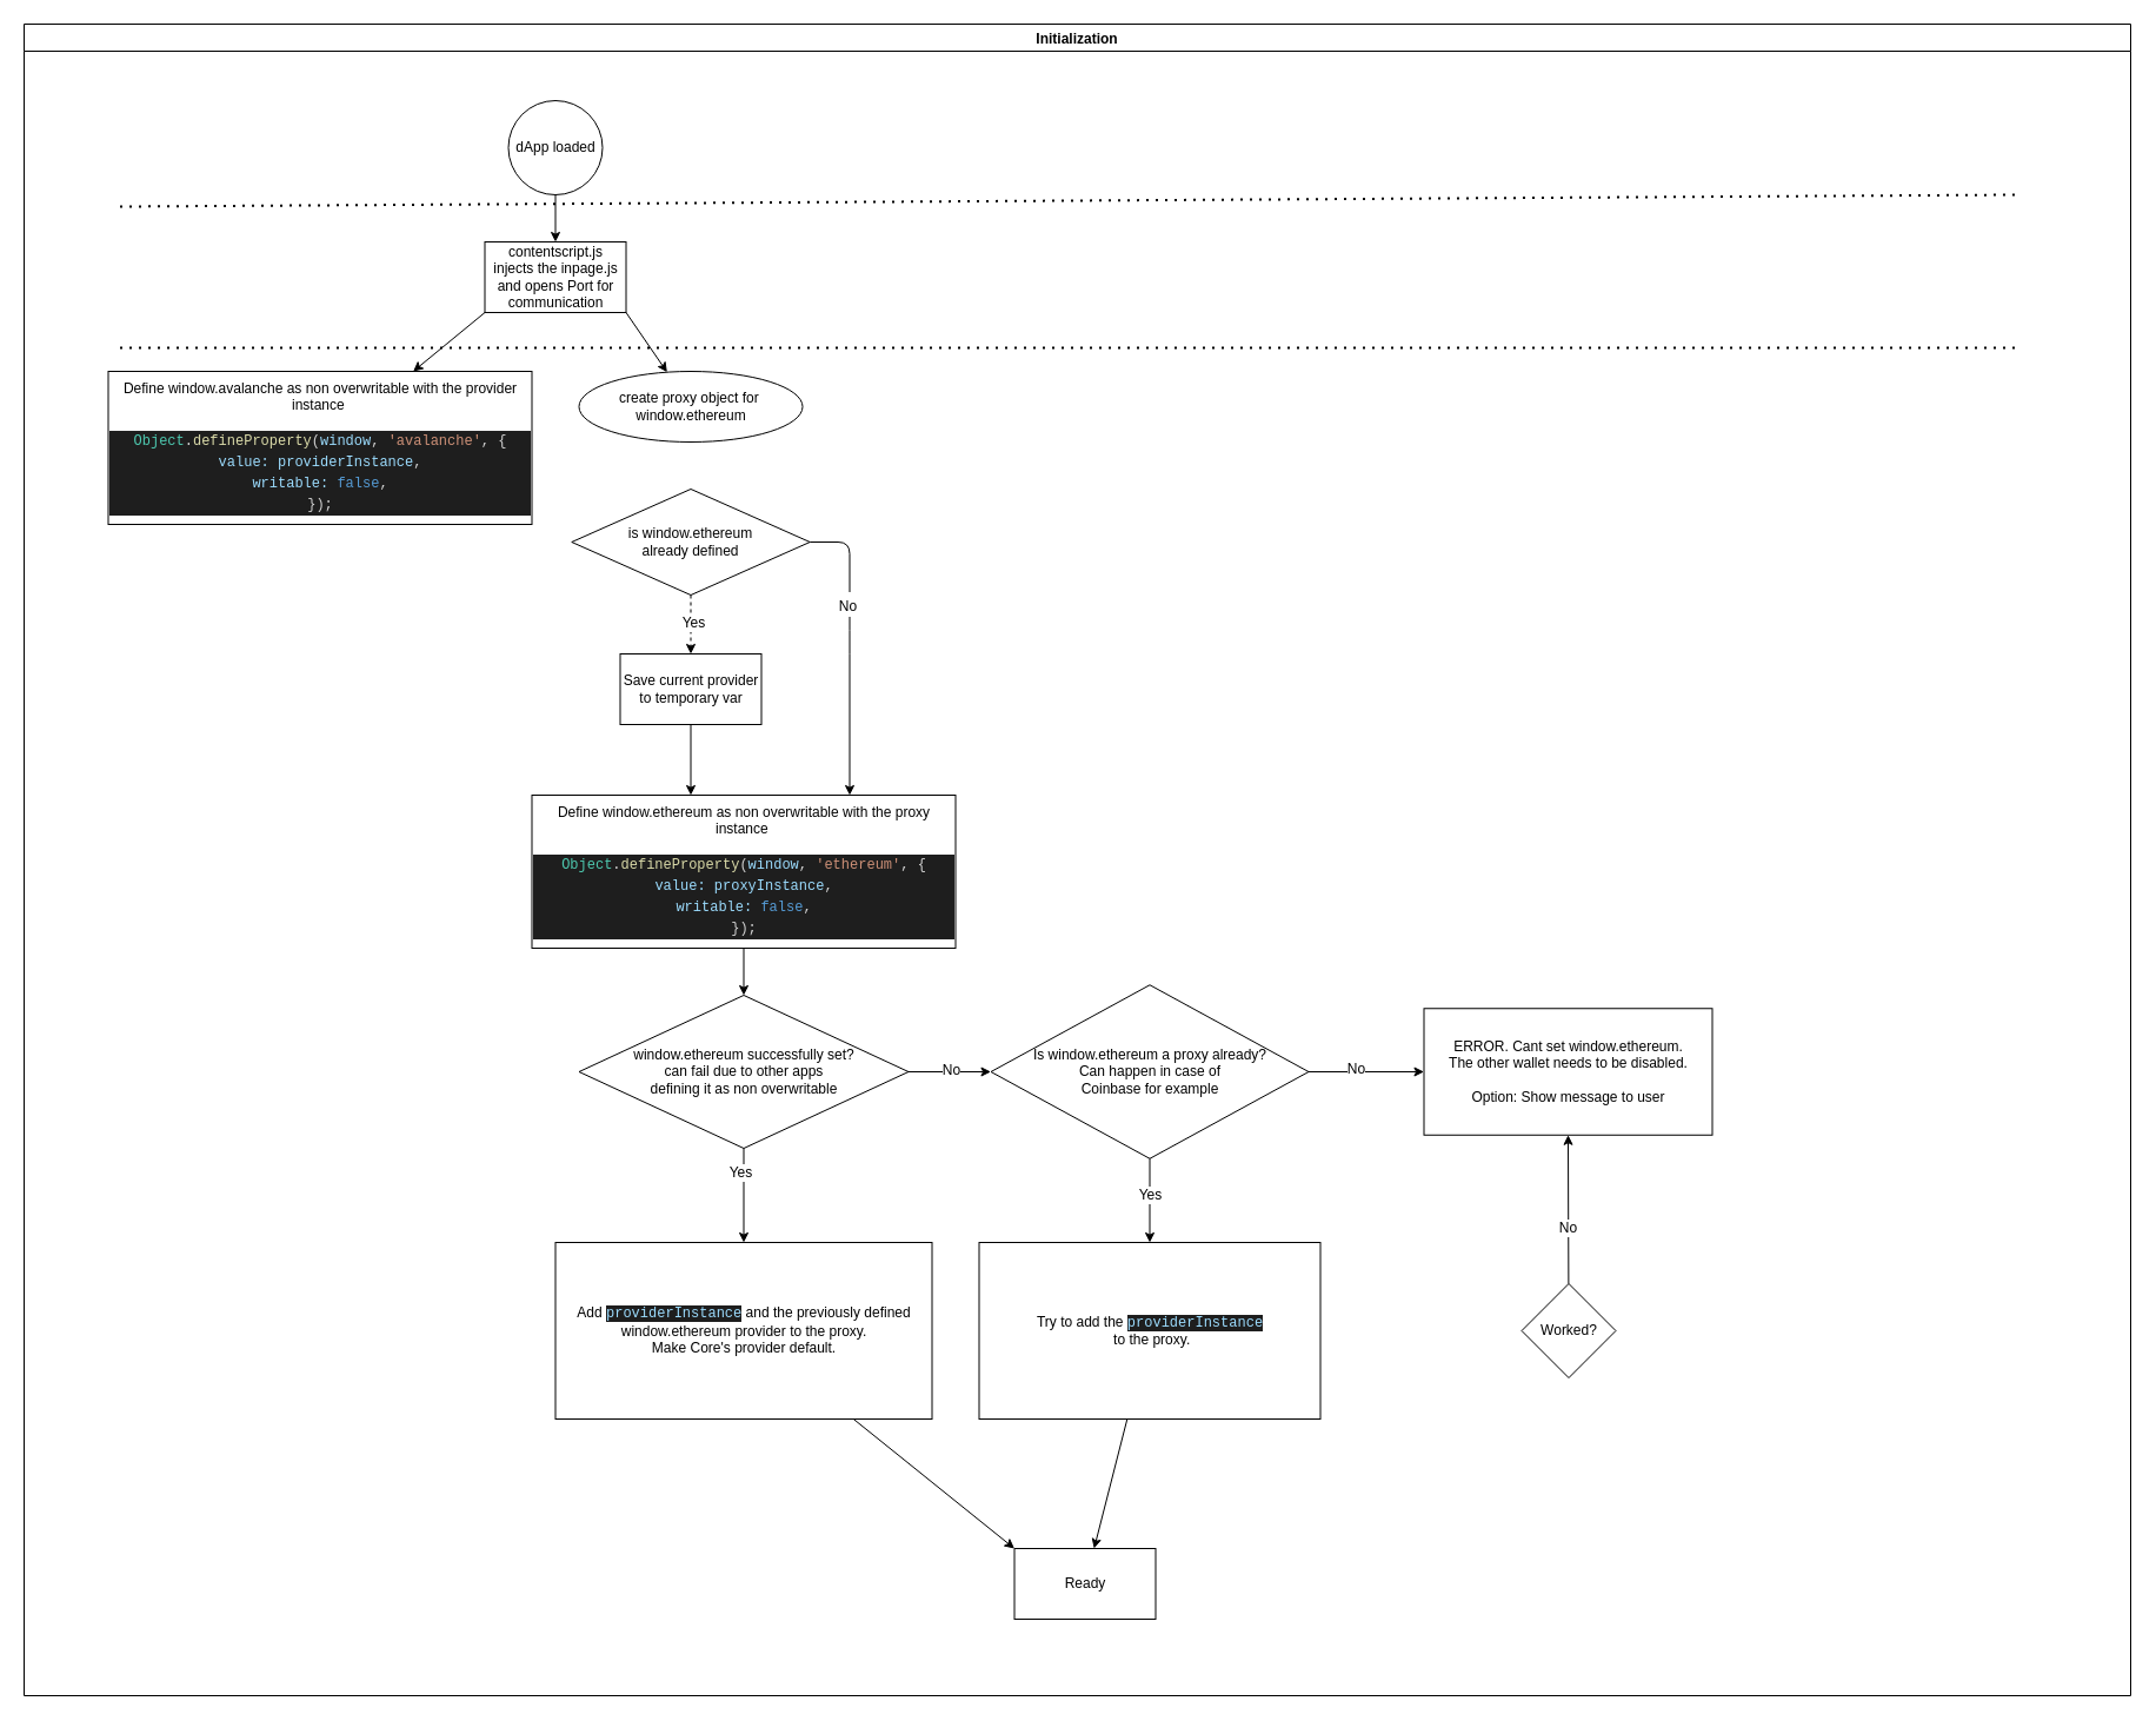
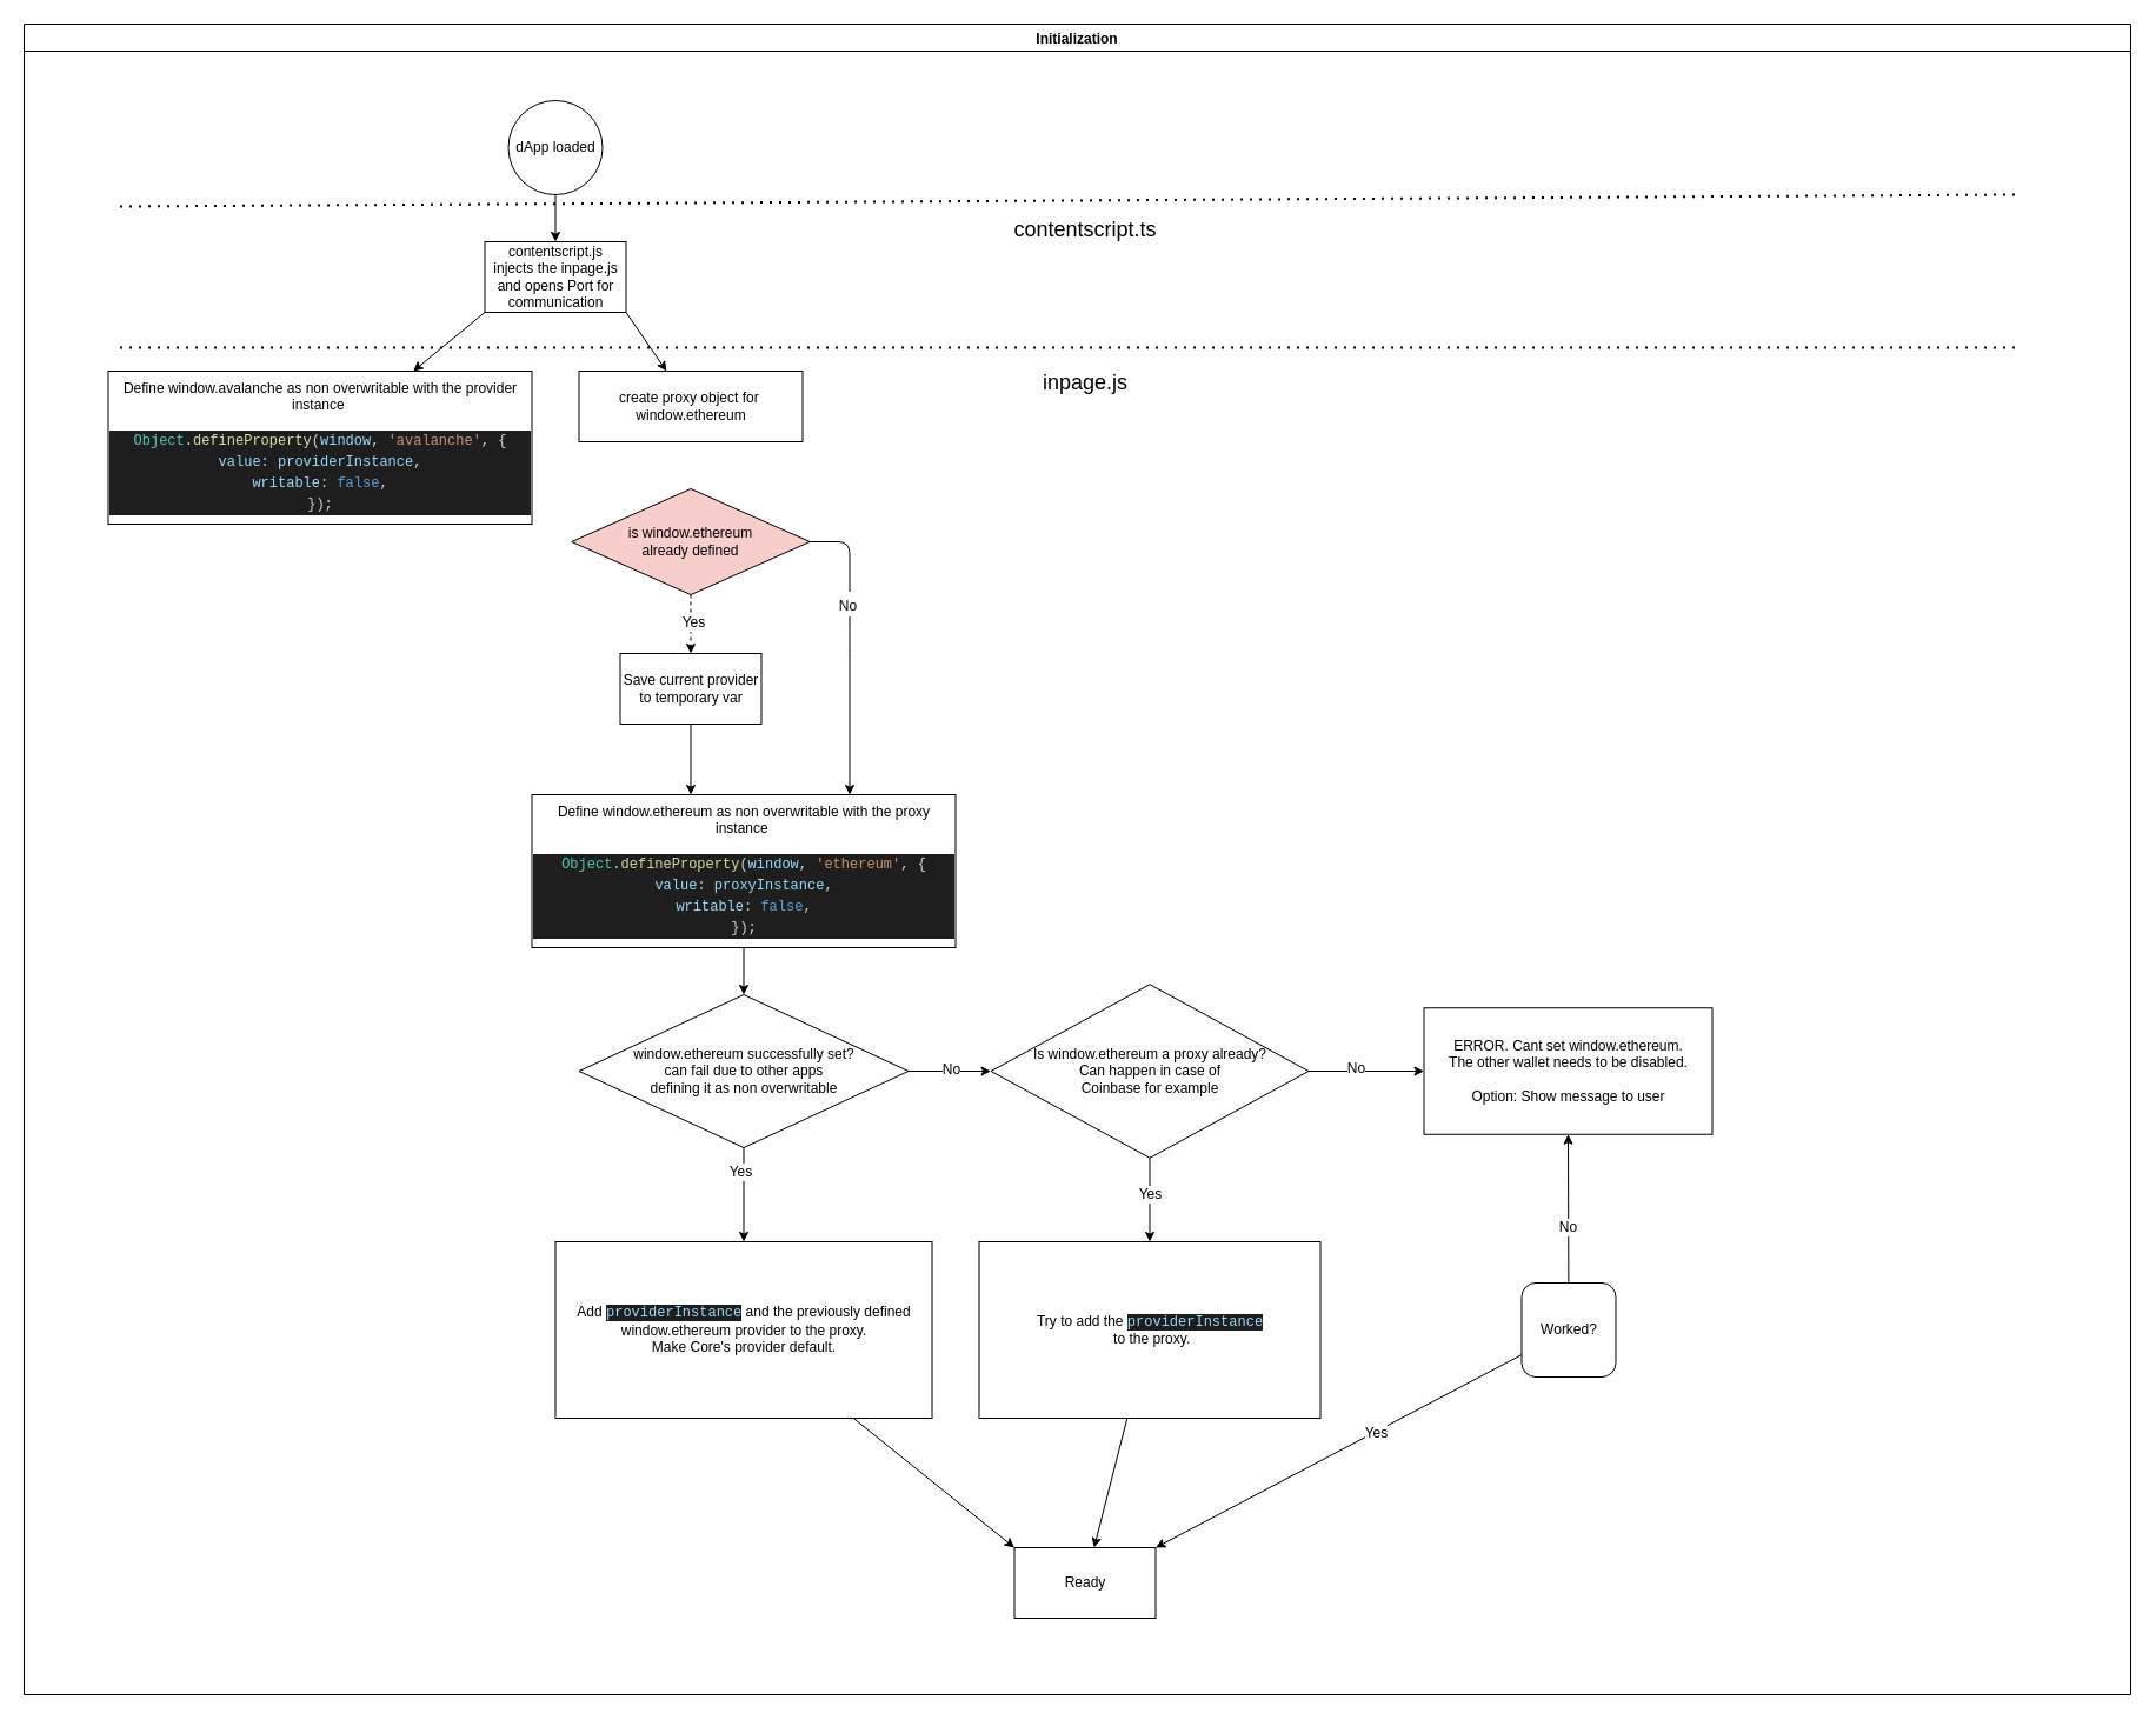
  <mxCell id="0" />
  <mxCell id="1" parent="0" />
  <mxCell id="2" value="Initialization" style="swimlane;fontSize=12;" vertex="1" parent="1"><mxGeometry x="20" y="20" width="1790" height="1420" as="geometry"><mxRectangle x="10" y="10" width="220" height="80" as="alternateBounds" /></mxGeometry></mxCell>
  <mxCell id="3" value="dApp loaded" style="ellipse;whiteSpace=wrap;html=1;aspect=fixed;" vertex="1" parent="2"><mxGeometry x="411.5" y="65" width="80" height="80" as="geometry" /></mxCell>
  <mxCell id="4" value="contentscript.js&lt;br&gt;injects the inpage.js and opens Port for communication" style="whiteSpace=wrap;html=1;" vertex="1" parent="2"><mxGeometry x="391.5" y="185" width="120" height="60" as="geometry" /></mxCell>
  <mxCell id="5" value="" style="edgeStyle=none;html=1;" edge="1" parent="2" source="3" target="4"><mxGeometry relative="1" as="geometry" /></mxCell>
  <mxCell id="6" value="" style="edgeStyle=none;html=1;exitX=0;exitY=1;exitDx=0;exitDy=0;" edge="1" parent="2" source="4" target="10"><mxGeometry relative="1" as="geometry" /></mxCell>
- <mxCell id="7" value="&lt;span&gt;create proxy object for&amp;nbsp;&lt;br&gt;window.ethereum&lt;/span&gt;" style="ellipse;whiteSpace=wrap;html=1;" vertex="1" parent="2"><mxGeometry x="471.5" y="295" width="190" height="60" as="geometry" /></mxCell>
+ <mxCell id="7" value="&lt;span&gt;create proxy object for&amp;nbsp;&lt;br&gt;window.ethereum&lt;/span&gt;" style="whiteSpace=wrap;html=1;" vertex="1" parent="2"><mxGeometry x="471.5" y="295" width="190" height="60" as="geometry" /></mxCell>
  <mxCell id="8" value="" style="edgeStyle=none;html=1;exitX=1;exitY=1;exitDx=0;exitDy=0;" edge="1" parent="2" source="4" target="7"><mxGeometry relative="1" as="geometry" /></mxCell>
- <mxCell id="9" value="is window.ethereum &lt;br&gt;already defined" style="rhombus;whiteSpace=wrap;html=1;" vertex="1" parent="2"><mxGeometry x="465.25" y="395" width="202.5" height="90" as="geometry" /></mxCell>
+ <mxCell id="9" value="is window.ethereum &lt;br&gt;already defined" style="rhombus;whiteSpace=wrap;html=1;fillColor=#f8cecc;" vertex="1" parent="2"><mxGeometry x="465.25" y="395" width="202.5" height="90" as="geometry" /></mxCell>
  <mxCell id="10" value="Define window.avalanche as non overwritable with the provider instance&amp;nbsp;&lt;br&gt;&lt;br&gt;&lt;div style=&quot;color: rgb(212 , 212 , 212) ; background-color: rgb(30 , 30 , 30) ; font-family: &amp;#34;menlo&amp;#34; , &amp;#34;monaco&amp;#34; , &amp;#34;courier new&amp;#34; , monospace ; line-height: 18px&quot;&gt;&lt;div&gt;&lt;span style=&quot;color: #4ec9b0&quot;&gt;Object&lt;/span&gt;.&lt;span style=&quot;color: #dcdcaa&quot;&gt;defineProperty&lt;/span&gt;(&lt;span style=&quot;color: #9cdcfe&quot;&gt;window&lt;/span&gt;, &lt;span style=&quot;color: #ce9178&quot;&gt;'avalanche'&lt;/span&gt;, {&lt;/div&gt;&lt;div&gt;    &lt;span style=&quot;color: #9cdcfe&quot;&gt;value&lt;/span&gt;&lt;span style=&quot;color: #9cdcfe&quot;&gt;:&lt;/span&gt; &lt;span style=&quot;color: #9cdcfe&quot;&gt;providerInstance&lt;/span&gt;,&lt;/div&gt;&lt;div&gt;    &lt;span style=&quot;color: #9cdcfe&quot;&gt;writable&lt;/span&gt;&lt;span style=&quot;color: #9cdcfe&quot;&gt;:&lt;/span&gt; &lt;span style=&quot;color: #569cd6&quot;&gt;false&lt;/span&gt;,&lt;/div&gt;&lt;div&gt;  });&lt;/div&gt;&lt;/div&gt;" style="whiteSpace=wrap;html=1;" vertex="1" parent="2"><mxGeometry x="71.5" y="295" width="360" height="130" as="geometry" /></mxCell>
  <mxCell id="11" value="" style="endArrow=none;dashed=1;html=1;dashPattern=1 3;strokeWidth=2;" edge="1" parent="2"><mxGeometry width="50" height="50" relative="1" as="geometry"><mxPoint x="81.5" y="155" as="sourcePoint" /><mxPoint x="1691.5" y="145" as="targetPoint" /></mxGeometry></mxCell>
  <mxCell id="12" value="" style="endArrow=none;dashed=1;html=1;dashPattern=1 3;strokeWidth=2;" edge="1" parent="2"><mxGeometry width="50" height="50" relative="1" as="geometry"><mxPoint x="81.5" y="275" as="sourcePoint" /><mxPoint x="1691.5" y="275" as="targetPoint" /></mxGeometry></mxCell>
+ <mxCell id="13" value="&lt;font style=&quot;font-size: 18px&quot;&gt;contentscript.ts&lt;/font&gt;" style="text;html=1;strokeColor=none;fillColor=none;align=center;verticalAlign=middle;whiteSpace=wrap;rounded=0;" vertex="1" parent="2"><mxGeometry x="841.5" y="155" width="120" height="40" as="geometry" /></mxCell>
+ <mxCell id="14" value="&lt;font style=&quot;font-size: 18px&quot;&gt;inpage.js&lt;/font&gt;" style="text;html=1;strokeColor=none;fillColor=none;align=center;verticalAlign=middle;whiteSpace=wrap;rounded=0;" vertex="1" parent="2"><mxGeometry x="841.5" y="285" width="120" height="40" as="geometry" /></mxCell>
  <mxCell id="15" value="Define window.ethereum as non overwritable with the proxy instance&amp;nbsp;&lt;br&gt;&lt;br&gt;&lt;div style=&quot;color: rgb(212 , 212 , 212) ; background-color: rgb(30 , 30 , 30) ; font-family: &amp;#34;menlo&amp;#34; , &amp;#34;monaco&amp;#34; , &amp;#34;courier new&amp;#34; , monospace ; line-height: 18px&quot;&gt;&lt;div&gt;&lt;span style=&quot;color: rgb(78 , 201 , 176)&quot;&gt;Object&lt;/span&gt;.&lt;span style=&quot;color: rgb(220 , 220 , 170)&quot;&gt;defineProperty&lt;/span&gt;(&lt;span style=&quot;color: rgb(156 , 220 , 254)&quot;&gt;window&lt;/span&gt;,&amp;nbsp;&lt;span style=&quot;color: rgb(206 , 145 , 120)&quot;&gt;'ethereum'&lt;/span&gt;, {&lt;/div&gt;&lt;div&gt;&lt;span style=&quot;color: rgb(156 , 220 , 254)&quot;&gt;value&lt;/span&gt;&lt;span style=&quot;color: rgb(156 , 220 , 254)&quot;&gt;:&lt;/span&gt;&amp;nbsp;&lt;span style=&quot;color: rgb(156 , 220 , 254)&quot;&gt;proxyInstance&lt;/span&gt;,&lt;/div&gt;&lt;div&gt;&lt;span style=&quot;color: rgb(156 , 220 , 254)&quot;&gt;writable&lt;/span&gt;&lt;span style=&quot;color: rgb(156 , 220 , 254)&quot;&gt;:&lt;/span&gt;&amp;nbsp;&lt;span style=&quot;color: rgb(86 , 156 , 214)&quot;&gt;false&lt;/span&gt;,&lt;/div&gt;&lt;div&gt;});&lt;/div&gt;&lt;/div&gt;" style="whiteSpace=wrap;html=1;" vertex="1" parent="2"><mxGeometry x="431.5" y="655" width="360" height="130" as="geometry" /></mxCell>
  <mxCell id="16" value="" style="edgeStyle=none;html=1;fontSize=18;entryX=0.75;entryY=0;entryDx=0;entryDy=0;" edge="1" parent="2" source="9" target="15"><mxGeometry relative="1" as="geometry"><Array as="points"><mxPoint x="701.5" y="440" /><mxPoint x="701.5" y="525" /></Array></mxGeometry></mxCell>
  <mxCell id="17" value="&lt;font style=&quot;font-size: 12px&quot;&gt;No&lt;/font&gt;" style="edgeLabel;html=1;align=center;verticalAlign=middle;resizable=0;points=[];fontSize=18;" vertex="1" connectable="0" parent="16"><mxGeometry x="-0.255" y="-2" relative="1" as="geometry"><mxPoint y="-7" as="offset" /></mxGeometry></mxCell>
  <mxCell id="18" style="edgeStyle=none;html=1;exitX=0.5;exitY=1;exitDx=0;exitDy=0;fontSize=12;entryX=0.375;entryY=0;entryDx=0;entryDy=0;entryPerimeter=0;" edge="1" parent="2" source="19" target="15"><mxGeometry relative="1" as="geometry" /></mxCell>
  <mxCell id="19" value="Save current provider to temporary var" style="whiteSpace=wrap;html=1;" vertex="1" parent="2"><mxGeometry x="506.5" y="535" width="120" height="60" as="geometry" /></mxCell>
  <mxCell id="20" value="" style="edgeStyle=none;html=1;fontSize=12;dashed=1;" edge="1" parent="2" source="9" target="19"><mxGeometry relative="1" as="geometry" /></mxCell>
  <mxCell id="21" value="Yes" style="edgeLabel;html=1;align=center;verticalAlign=middle;resizable=0;points=[];fontSize=12;" vertex="1" connectable="0" parent="20"><mxGeometry x="-0.095" y="2" relative="1" as="geometry"><mxPoint as="offset" /></mxGeometry></mxCell>
  <mxCell id="22" value="window.ethereum successfully set?&lt;br&gt;can fail due to other apps &lt;br&gt;defining it as non overwritable" style="rhombus;whiteSpace=wrap;html=1;" vertex="1" parent="2"><mxGeometry x="471.5" y="825" width="280" height="130" as="geometry" /></mxCell>
  <mxCell id="23" value="" style="edgeStyle=none;html=1;fontSize=12;" edge="1" parent="2" source="15" target="22"><mxGeometry relative="1" as="geometry" /></mxCell>
  <mxCell id="24" value="Is window.ethereum a proxy already?&lt;br&gt;Can happen in case of &lt;br&gt;Coinbase for example" style="rhombus;whiteSpace=wrap;html=1;fontSize=12;" vertex="1" parent="2"><mxGeometry x="821.5" y="816.25" width="270" height="147.5" as="geometry" /></mxCell>
  <mxCell id="25" value="" style="edgeStyle=none;html=1;fontSize=12;" edge="1" parent="2" source="22" target="24"><mxGeometry relative="1" as="geometry"><mxPoint x="821.5" y="890" as="targetPoint" /></mxGeometry></mxCell>
  <mxCell id="26" value="No" style="edgeLabel;html=1;align=center;verticalAlign=middle;resizable=0;points=[];fontSize=12;" vertex="1" connectable="0" parent="25"><mxGeometry x="0.017" y="2" relative="1" as="geometry"><mxPoint as="offset" /></mxGeometry></mxCell>
  <mxCell id="27" value="ERROR. Cant set window.ethereum. &lt;br&gt;The other wallet needs to be disabled.&lt;br&gt;&lt;br&gt;Option: Show message to user" style="whiteSpace=wrap;html=1;" vertex="1" parent="2"><mxGeometry x="1189.5" y="836.25" width="245" height="107.5" as="geometry" /></mxCell>
  <mxCell id="28" value="" style="edgeStyle=none;html=1;fontSize=12;" edge="1" parent="2" source="24" target="27"><mxGeometry relative="1" as="geometry" /></mxCell>
  <mxCell id="29" value="No" style="edgeLabel;html=1;align=center;verticalAlign=middle;resizable=0;points=[];fontSize=12;" vertex="1" connectable="0" parent="28"><mxGeometry x="-0.174" y="3" relative="1" as="geometry"><mxPoint as="offset" /></mxGeometry></mxCell>
  <mxCell id="30" value="Add&amp;nbsp;&lt;span style=&quot;color: rgb(156 , 220 , 254) ; font-family: &amp;#34;menlo&amp;#34; , &amp;#34;monaco&amp;#34; , &amp;#34;courier new&amp;#34; , monospace ; background-color: rgb(30 , 30 , 30)&quot;&gt;providerInstance&lt;/span&gt;&amp;nbsp;and the previously defined window.ethereum provider to the proxy.&lt;br&gt;Make Core's provider default." style="whiteSpace=wrap;html=1;" vertex="1" parent="2"><mxGeometry x="451.5" y="1035" width="320" height="150" as="geometry" /></mxCell>
  <mxCell id="31" value="" style="edgeStyle=none;html=1;fontSize=12;" edge="1" parent="2" source="22" target="30"><mxGeometry relative="1" as="geometry" /></mxCell>
  <mxCell id="32" value="Yes" style="edgeLabel;html=1;align=center;verticalAlign=middle;resizable=0;points=[];fontSize=12;" vertex="1" connectable="0" parent="31"><mxGeometry x="-0.496" y="-3" relative="1" as="geometry"><mxPoint as="offset" /></mxGeometry></mxCell>
  <mxCell id="33" value="Try to add the&amp;nbsp;&lt;span style=&quot;color: rgb(156 , 220 , 254) ; font-family: &amp;#34;menlo&amp;#34; , &amp;#34;monaco&amp;#34; , &amp;#34;courier new&amp;#34; , monospace ; background-color: rgb(30 , 30 , 30)&quot;&gt;providerInstance&lt;/span&gt;&lt;br&gt;&amp;nbsp;to the proxy." style="whiteSpace=wrap;html=1;" vertex="1" parent="2"><mxGeometry x="811.5" y="1035" width="290" height="150" as="geometry" /></mxCell>
  <mxCell id="34" value="" style="edgeStyle=none;html=1;fontSize=12;" edge="1" parent="2" source="24" target="33"><mxGeometry relative="1" as="geometry" /></mxCell>
  <mxCell id="35" value="Yes" style="edgeLabel;html=1;align=center;verticalAlign=middle;resizable=0;points=[];fontSize=12;" vertex="1" connectable="0" parent="34"><mxGeometry x="-0.139" relative="1" as="geometry"><mxPoint as="offset" /></mxGeometry></mxCell>
  <mxCell id="36" style="edgeStyle=none;html=1;entryX=0.5;entryY=1;entryDx=0;entryDy=0;fontSize=12;" edge="1" parent="2" source="38" target="27"><mxGeometry relative="1" as="geometry" /></mxCell>
  <mxCell id="37" value="No" style="edgeLabel;html=1;align=center;verticalAlign=middle;resizable=0;points=[];fontSize=12;" vertex="1" connectable="0" parent="36"><mxGeometry x="-0.238" y="1" relative="1" as="geometry"><mxPoint as="offset" /></mxGeometry></mxCell>
- <mxCell id="38" value="Worked?" style="rhombus;whiteSpace=wrap;html=1;" vertex="1" parent="2"><mxGeometry x="1272.5" y="1070" width="80" height="80" as="geometry" /></mxCell>
+ <mxCell id="38" value="Worked?" style="whiteSpace=wrap;html=1;rounded=1;" vertex="1" parent="2"><mxGeometry x="1272.5" y="1070" width="80" height="80" as="geometry" /></mxCell>
  <mxCell id="39" value="" style="edgeStyle=none;html=1;fontSize=12;" edge="1" parent="2" source="33" target="40"><mxGeometry relative="1" as="geometry" /></mxCell>
  <mxCell id="40" value="Ready" style="whiteSpace=wrap;html=1;" vertex="1" parent="2"><mxGeometry x="841.5" y="1295" width="120" height="60" as="geometry" /></mxCell>
  <mxCell id="41" style="edgeStyle=none;html=1;entryX=0;entryY=0;entryDx=0;entryDy=0;fontSize=12;" edge="1" parent="2" source="30" target="40"><mxGeometry relative="1" as="geometry" /></mxCell>
+ <mxCell id="42" value="" style="edgeStyle=none;html=1;fontSize=12;entryX=1;entryY=0;entryDx=0;entryDy=0;" edge="1" parent="2" source="38" target="40"><mxGeometry relative="1" as="geometry" /></mxCell>
+ <mxCell id="43" value="Yes" style="edgeLabel;html=1;align=center;verticalAlign=middle;resizable=0;points=[];fontSize=12;" vertex="1" connectable="0" parent="42"><mxGeometry x="-0.2" y="1" relative="1" as="geometry"><mxPoint as="offset" /></mxGeometry></mxCell>
